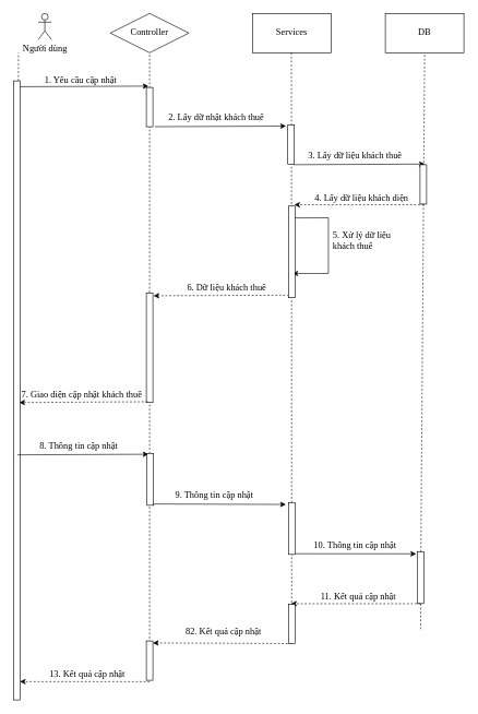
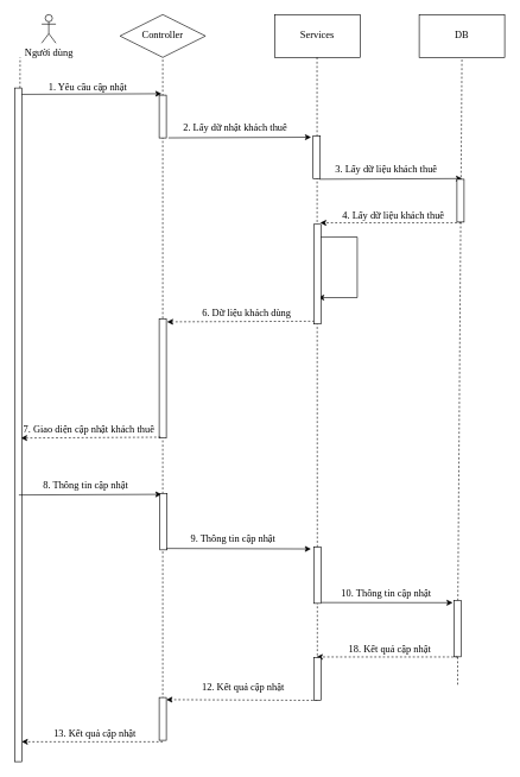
  <mxCell id="0" />
  <mxCell id="1" parent="0" />
  <mxCell id="2" value="Người dùng" style="shape=umlActor;verticalLabelPosition=bottom;verticalAlign=top;html=1;outlineConnect=0;fontFamily=Times New Roman;fontSize=14;" parent="1" vertex="1"><mxGeometry x="58" y="20" width="20" height="40" as="geometry" /></mxCell>
  <mxCell id="3" value="Controller" style="rhombus;whiteSpace=wrap;html=1;fontFamily=Times New Roman;fontSize=14;" parent="1" vertex="1"><mxGeometry x="168" y="20" width="120" height="60" as="geometry" /></mxCell>
  <mxCell id="4" value="Services" style="rounded=0;whiteSpace=wrap;html=1;fontFamily=Times New Roman;fontSize=14;" parent="1" vertex="1"><mxGeometry x="385" y="20" width="120" height="60" as="geometry" /></mxCell>
  <mxCell id="5" value="DB" style="rounded=0;whiteSpace=wrap;html=1;fontFamily=Times New Roman;fontSize=14;" parent="1" vertex="1"><mxGeometry x="588" y="20" width="120" height="60" as="geometry" /></mxCell>
  <mxCell id="6" value="" style="endArrow=none;dashed=1;html=1;rounded=0;entryX=0.5;entryY=1;entryDx=0;entryDy=0;fontFamily=Times New Roman;fontSize=14;" parent="1" target="3" edge="1"><mxGeometry width="50" height="50" relative="1" as="geometry"><mxPoint x="228" y="1028.151" as="sourcePoint" /><mxPoint x="438" y="140" as="targetPoint" /></mxGeometry></mxCell>
  <mxCell id="7" value="" style="endArrow=none;dashed=1;html=1;rounded=0;entryX=0.5;entryY=1;entryDx=0;entryDy=0;fontFamily=Times New Roman;fontSize=14;" parent="1" source="36" edge="1"><mxGeometry width="50" height="50" relative="1" as="geometry"><mxPoint x="445" y="890" as="sourcePoint" /><mxPoint x="444.58" y="80" as="targetPoint" /></mxGeometry></mxCell>
  <mxCell id="8" value="" style="endArrow=none;dashed=1;html=1;rounded=0;entryX=0.5;entryY=1;entryDx=0;entryDy=0;fontFamily=Times New Roman;fontSize=14;" parent="1" source="40" edge="1"><mxGeometry width="50" height="50" relative="1" as="geometry"><mxPoint x="642" y="901" as="sourcePoint" /><mxPoint x="648" y="80" as="targetPoint" /></mxGeometry></mxCell>
  <mxCell id="9" value="2. Lấy dữ nhật khách thuê" style="text;html=1;strokeColor=none;fillColor=none;align=center;verticalAlign=middle;whiteSpace=wrap;rounded=0;fontFamily=Times New Roman;fontSize=14;" parent="1" vertex="1"><mxGeometry x="248" y="175" width="164" height="10" as="geometry" /></mxCell>
  <mxCell id="10" value="" style="endArrow=none;dashed=1;html=1;rounded=0;entryX=0.5;entryY=1;entryDx=0;entryDy=0;fontFamily=Times New Roman;fontSize=14;" parent="1" source="28" edge="1"><mxGeometry width="50" height="50" relative="1" as="geometry"><mxPoint x="24" y="1026.857" as="sourcePoint" /><mxPoint x="27.76" y="80" as="targetPoint" /></mxGeometry></mxCell>
  <mxCell id="11" value="" style="endArrow=classic;html=1;rounded=0;fontFamily=Times New Roman;fontSize=14;exitX=0.975;exitY=0.087;exitDx=0;exitDy=0;exitPerimeter=0;" parent="1" edge="1"><mxGeometry width="50" height="50" relative="1" as="geometry"><mxPoint x="26" y="131.9" as="sourcePoint" /><mxPoint x="226.25" y="131" as="targetPoint" /></mxGeometry></mxCell>
  <mxCell id="12" value="1. Yêu cầu cập nhật" style="text;html=1;strokeColor=none;fillColor=none;align=center;verticalAlign=middle;whiteSpace=wrap;rounded=0;fontFamily=Times New Roman;fontSize=14;" parent="1" vertex="1"><mxGeometry x="41.25" y="117" width="164" height="10" as="geometry" /></mxCell>
  <mxCell id="13" value="" style="rounded=0;whiteSpace=wrap;html=1;fontFamily=Times New Roman;fontSize=14;" parent="1" vertex="1"><mxGeometry x="223" y="133" width="10" height="60" as="geometry" /></mxCell>
  <mxCell id="14" value="" style="endArrow=classic;html=1;rounded=0;fontFamily=Times New Roman;fontSize=14;exitX=0.975;exitY=0.087;exitDx=0;exitDy=0;exitPerimeter=0;" parent="1" edge="1"><mxGeometry width="50" height="50" relative="1" as="geometry"><mxPoint x="236" y="192.9" as="sourcePoint" /><mxPoint x="436.25" y="192" as="targetPoint" /></mxGeometry></mxCell>
  <mxCell id="15" value="" style="rounded=0;whiteSpace=wrap;html=1;fontFamily=Times New Roman;fontSize=14;" parent="1" vertex="1"><mxGeometry x="439" y="190" width="10" height="60" as="geometry" /></mxCell>
  <mxCell id="16" value="3. Lấy dữ liệu khách thuê" style="text;html=1;strokeColor=none;fillColor=none;align=center;verticalAlign=middle;whiteSpace=wrap;rounded=0;fontFamily=Times New Roman;fontSize=14;" parent="1" vertex="1"><mxGeometry x="460" y="233" width="164" height="10" as="geometry" /></mxCell>
  <mxCell id="17" value="" style="endArrow=classic;html=1;rounded=0;fontFamily=Times New Roman;fontSize=14;exitX=0.975;exitY=0.087;exitDx=0;exitDy=0;exitPerimeter=0;" parent="1" edge="1"><mxGeometry width="50" height="50" relative="1" as="geometry"><mxPoint x="448" y="250.9" as="sourcePoint" /><mxPoint x="648.25" y="250" as="targetPoint" /></mxGeometry></mxCell>
  <mxCell id="18" value="" style="rounded=0;whiteSpace=wrap;html=1;fontFamily=Times New Roman;fontSize=14;" parent="1" vertex="1"><mxGeometry x="641" y="251" width="10" height="60" as="geometry" /></mxCell>
- <mxCell id="19" value="4. Lấy dữ liệu khách diện" style="text;html=1;strokeColor=none;fillColor=none;align=center;verticalAlign=middle;whiteSpace=wrap;rounded=0;fontFamily=Times New Roman;fontSize=14;" parent="1" vertex="1"><mxGeometry x="464" y="297" width="176" height="10" as="geometry" /></mxCell>
+ <mxCell id="19" value="4. Lấy dữ liệu khách thuê" style="text;html=1;strokeColor=none;fillColor=none;align=center;verticalAlign=middle;whiteSpace=wrap;rounded=0;fontFamily=Times New Roman;fontSize=14;" parent="1" vertex="1"><mxGeometry x="464" y="297" width="176" height="10" as="geometry" /></mxCell>
  <mxCell id="20" value="" style="endArrow=classic;html=1;rounded=0;exitX=0.25;exitY=1;exitDx=0;exitDy=0;dashed=1;" parent="1" edge="1"><mxGeometry width="50" height="50" relative="1" as="geometry"><mxPoint x="647" y="312.1" as="sourcePoint" /><mxPoint x="449" y="312.1" as="targetPoint" /></mxGeometry></mxCell>
- <mxCell id="21" value="5. Xử lý dữ liệu khách thuê" style="text;html=1;strokeColor=none;fillColor=none;align=left;verticalAlign=middle;whiteSpace=wrap;rounded=0;fontFamily=Times New Roman;fontSize=14;" parent="1" vertex="1"><mxGeometry x="506" y="322" width="108" height="90" as="geometry" /></mxCell>
  <mxCell id="22" value="" style="endArrow=classic;html=1;rounded=0;exitX=0.995;exitY=0.095;exitDx=0;exitDy=0;exitPerimeter=0;fontFamily=Times New Roman;fontSize=14;" parent="1" edge="1"><mxGeometry width="50" height="50" relative="1" as="geometry"><mxPoint x="446" y="332.2" as="sourcePoint" /><mxPoint x="446.05" y="417" as="targetPoint" /><Array as="points"><mxPoint x="501.05" y="332" /><mxPoint x="501.05" y="417" /></Array></mxGeometry></mxCell>
- <mxCell id="23" value="6. Dữ liệu khách thuê" style="text;html=1;strokeColor=none;fillColor=none;align=center;verticalAlign=middle;whiteSpace=wrap;rounded=0;fontFamily=Times New Roman;fontSize=14;" parent="1" vertex="1"><mxGeometry x="258" y="435" width="176" height="10" as="geometry" /></mxCell>
+ <mxCell id="23" value="6. Dữ liệu khách dùng" style="text;html=1;strokeColor=none;fillColor=none;align=center;verticalAlign=middle;whiteSpace=wrap;rounded=0;fontFamily=Times New Roman;fontSize=14;" parent="1" vertex="1"><mxGeometry x="258" y="435" width="176" height="10" as="geometry" /></mxCell>
  <mxCell id="24" value="" style="endArrow=classic;html=1;rounded=0;exitX=0.25;exitY=1;exitDx=0;exitDy=0;dashed=1;" parent="1" edge="1"><mxGeometry width="50" height="50" relative="1" as="geometry"><mxPoint x="441" y="450.1" as="sourcePoint" /><mxPoint x="234" y="451" as="targetPoint" /></mxGeometry></mxCell>
  <mxCell id="25" value="" style="rounded=0;whiteSpace=wrap;html=1;fontFamily=Times New Roman;fontSize=14;" parent="1" vertex="1"><mxGeometry x="223" y="447" width="10" height="167" as="geometry" /></mxCell>
  <mxCell id="26" value="7. Giao diện cập nhật khách thuê" style="text;html=1;strokeColor=none;fillColor=none;align=center;verticalAlign=middle;whiteSpace=wrap;rounded=0;fontFamily=Times New Roman;fontSize=14;" parent="1" vertex="1"><mxGeometry x="31" y="597.72" width="187" height="10" as="geometry" /></mxCell>
  <mxCell id="27" value="" style="endArrow=classic;html=1;rounded=0;exitX=0.25;exitY=1;exitDx=0;exitDy=0;dashed=1;" parent="1" edge="1"><mxGeometry width="50" height="50" relative="1" as="geometry"><mxPoint x="225" y="612.82" as="sourcePoint" /><mxPoint x="29" y="614" as="targetPoint" /></mxGeometry></mxCell>
  <mxCell id="28" value="" style="rounded=0;whiteSpace=wrap;html=1;fontFamily=Times New Roman;fontSize=14;" parent="1" vertex="1"><mxGeometry x="20" y="123" width="10" height="945" as="geometry" /></mxCell>
  <mxCell id="29" value="8. Thông tin cập nhật" style="text;html=1;strokeColor=none;fillColor=none;align=center;verticalAlign=middle;whiteSpace=wrap;rounded=0;fontFamily=Times New Roman;fontSize=14;" parent="1" vertex="1"><mxGeometry x="38" y="676" width="164" height="10" as="geometry" /></mxCell>
  <mxCell id="30" value="" style="endArrow=classic;html=1;rounded=0;fontFamily=Times New Roman;fontSize=14;exitX=0.975;exitY=0.087;exitDx=0;exitDy=0;exitPerimeter=0;" parent="1" edge="1"><mxGeometry width="50" height="50" relative="1" as="geometry"><mxPoint x="26" y="693.9" as="sourcePoint" /><mxPoint x="226.25" y="693" as="targetPoint" /></mxGeometry></mxCell>
  <mxCell id="31" value="" style="rounded=0;whiteSpace=wrap;html=1;fontFamily=Times New Roman;fontSize=14;" parent="1" vertex="1"><mxGeometry x="440" y="314.1" width="10" height="139.9" as="geometry" /></mxCell>
  <mxCell id="32" value="" style="rounded=0;whiteSpace=wrap;html=1;fontFamily=Times New Roman;fontSize=14;" parent="1" vertex="1"><mxGeometry x="224" y="692" width="10" height="78.9" as="geometry" /></mxCell>
  <mxCell id="33" value="9. Thông tin cập nhật" style="text;html=1;strokeColor=none;fillColor=none;align=center;verticalAlign=middle;whiteSpace=wrap;rounded=0;fontFamily=Times New Roman;fontSize=14;" parent="1" vertex="1"><mxGeometry x="245" y="751" width="164" height="10" as="geometry" /></mxCell>
  <mxCell id="34" value="" style="endArrow=classic;html=1;rounded=0;fontFamily=Times New Roman;fontSize=14;exitX=0.975;exitY=0.087;exitDx=0;exitDy=0;exitPerimeter=0;entryX=-0.396;entryY=0.033;entryDx=0;entryDy=0;entryPerimeter=0;" parent="1" target="36" edge="1"><mxGeometry width="50" height="50" relative="1" as="geometry"><mxPoint x="233" y="768.9" as="sourcePoint" /><mxPoint x="433.25" y="768" as="targetPoint" /></mxGeometry></mxCell>
  <mxCell id="35" value="" style="endArrow=none;dashed=1;html=1;rounded=0;entryX=0.5;entryY=1;entryDx=0;entryDy=0;fontFamily=Times New Roman;fontSize=14;" parent="1" target="36" edge="1"><mxGeometry width="50" height="50" relative="1" as="geometry"><mxPoint x="445" y="949" as="sourcePoint" /><mxPoint x="444.58" y="139" as="targetPoint" /></mxGeometry></mxCell>
  <mxCell id="36" value="" style="rounded=0;whiteSpace=wrap;html=1;fontFamily=Times New Roman;fontSize=14;" parent="1" vertex="1"><mxGeometry x="440" y="767" width="10" height="78.9" as="geometry" /></mxCell>
  <mxCell id="37" value="10. Thông tin cập nhật" style="text;html=1;strokeColor=none;fillColor=none;align=center;verticalAlign=middle;whiteSpace=wrap;rounded=0;fontFamily=Times New Roman;fontSize=14;" parent="1" vertex="1"><mxGeometry x="460" y="828" width="164" height="10" as="geometry" /></mxCell>
  <mxCell id="38" value="" style="endArrow=classic;html=1;rounded=0;fontFamily=Times New Roman;fontSize=14;exitX=0.975;exitY=0.087;exitDx=0;exitDy=0;exitPerimeter=0;" parent="1" edge="1"><mxGeometry width="50" height="50" relative="1" as="geometry"><mxPoint x="450.5" y="844.8" as="sourcePoint" /><mxPoint x="635" y="845" as="targetPoint" /></mxGeometry></mxCell>
  <mxCell id="39" value="" style="endArrow=none;dashed=1;html=1;rounded=0;entryX=0.5;entryY=1;entryDx=0;entryDy=0;fontFamily=Times New Roman;fontSize=14;" parent="1" target="40" edge="1"><mxGeometry width="50" height="50" relative="1" as="geometry"><mxPoint x="642" y="960" as="sourcePoint" /><mxPoint x="648" y="139" as="targetPoint" /></mxGeometry></mxCell>
  <mxCell id="40" value="" style="rounded=0;whiteSpace=wrap;html=1;fontFamily=Times New Roman;fontSize=14;" parent="1" vertex="1"><mxGeometry x="637" y="842" width="10" height="78.9" as="geometry" /></mxCell>
  <mxCell id="41" value="" style="rounded=0;whiteSpace=wrap;html=1;fontFamily=Times New Roman;fontSize=14;" parent="1" vertex="1"><mxGeometry x="223" y="978" width="10" height="60" as="geometry" /></mxCell>
- <mxCell id="42" value="82. Kết quả cập nhật" style="text;html=1;strokeColor=none;fillColor=none;align=center;verticalAlign=middle;whiteSpace=wrap;rounded=0;fontFamily=Times New Roman;fontSize=14;" parent="1" vertex="1"><mxGeometry x="253" y="959" width="176" height="10" as="geometry" /></mxCell>
+ <mxCell id="42" value="12. Kết quả cập nhật" style="text;html=1;strokeColor=none;fillColor=none;align=center;verticalAlign=middle;whiteSpace=wrap;rounded=0;fontFamily=Times New Roman;fontSize=14;" parent="1" vertex="1"><mxGeometry x="253" y="959" width="176" height="10" as="geometry" /></mxCell>
  <mxCell id="43" value="" style="endArrow=classic;html=1;rounded=0;exitX=0.25;exitY=1;exitDx=0;exitDy=0;dashed=1;" parent="1" edge="1"><mxGeometry width="50" height="50" relative="1" as="geometry"><mxPoint x="445" y="982" as="sourcePoint" /><mxPoint x="233" y="981" as="targetPoint" /></mxGeometry></mxCell>
- <mxCell id="44" value="11. Kết quả cập nhật" style="text;html=1;strokeColor=none;fillColor=none;align=center;verticalAlign=middle;whiteSpace=wrap;rounded=0;fontFamily=Times New Roman;fontSize=14;" parent="1" vertex="1"><mxGeometry x="459" y="906" width="176" height="10" as="geometry" /></mxCell>
+ <mxCell id="44" value="18. Kết quả cập nhật" style="text;html=1;strokeColor=none;fillColor=none;align=center;verticalAlign=middle;whiteSpace=wrap;rounded=0;fontFamily=Times New Roman;fontSize=14;" parent="1" vertex="1"><mxGeometry x="459" y="906" width="176" height="10" as="geometry" /></mxCell>
  <mxCell id="45" value="" style="endArrow=classic;html=1;rounded=0;exitX=0.25;exitY=1;exitDx=0;exitDy=0;dashed=1;" parent="1" edge="1"><mxGeometry width="50" height="50" relative="1" as="geometry"><mxPoint x="642" y="921.1" as="sourcePoint" /><mxPoint x="444" y="921.1" as="targetPoint" /></mxGeometry></mxCell>
  <mxCell id="46" value="" style="rounded=0;whiteSpace=wrap;html=1;fontFamily=Times New Roman;fontSize=14;" parent="1" vertex="1"><mxGeometry x="440" y="921.9" width="10" height="60" as="geometry" /></mxCell>
  <mxCell id="47" value="13. Kết quả cập nhật" style="text;html=1;strokeColor=none;fillColor=none;align=center;verticalAlign=middle;whiteSpace=wrap;rounded=0;fontFamily=Times New Roman;fontSize=14;" parent="1" vertex="1"><mxGeometry x="45" y="1025" width="176" height="10" as="geometry" /></mxCell>
  <mxCell id="48" value="" style="endArrow=classic;html=1;rounded=0;exitX=0.25;exitY=1;exitDx=0;exitDy=0;dashed=1;" parent="1" edge="1"><mxGeometry width="50" height="50" relative="1" as="geometry"><mxPoint x="228" y="1040.1" as="sourcePoint" /><mxPoint x="30" y="1040.1" as="targetPoint" /></mxGeometry></mxCell>
